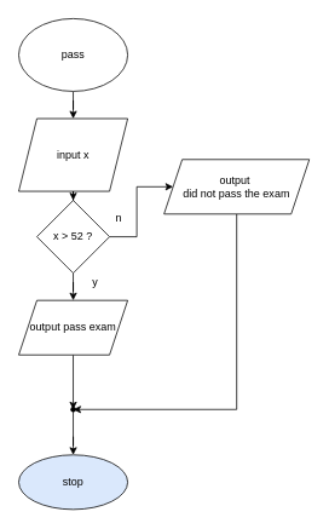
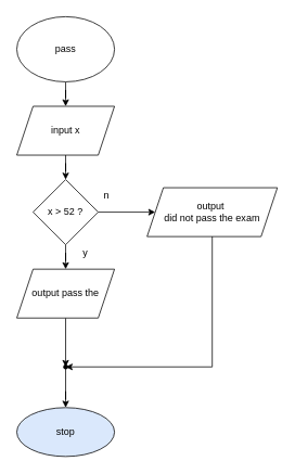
  <mxCell id="0" />
  <mxCell id="1" parent="0" />
  <mxCell id="2" value="" style="edgeStyle=orthogonalEdgeStyle;rounded=0;orthogonalLoop=1;jettySize=auto;html=1;" edge="1" parent="1" source="3" target="5"><mxGeometry relative="1" as="geometry" /></mxCell>
  <mxCell id="3" value="pass" style="ellipse;whiteSpace=wrap;html=1;" vertex="1" parent="1"><mxGeometry x="20" y="20" width="120" height="80" as="geometry" /></mxCell>
  <mxCell id="4" value="" style="edgeStyle=orthogonalEdgeStyle;rounded=0;orthogonalLoop=1;jettySize=auto;html=1;" edge="1" parent="1" source="5" target="8"><mxGeometry relative="1" as="geometry" /></mxCell>
- <mxCell id="5" value="input x" style="shape=parallelogram;perimeter=parallelogramPerimeter;whiteSpace=wrap;html=1;fixedSize=1;" vertex="1" parent="1"><mxGeometry x="20" y="130" width="120" height="80" as="geometry" /></mxCell>
+ <mxCell id="5" value="input x" style="shape=parallelogram;perimeter=parallelogramPerimeter;whiteSpace=wrap;html=1;fixedSize=1;" vertex="1" parent="1"><mxGeometry x="20" y="130" width="120" height="60" as="geometry" /></mxCell>
  <mxCell id="6" value="" style="edgeStyle=orthogonalEdgeStyle;rounded=0;orthogonalLoop=1;jettySize=auto;html=1;" edge="1" parent="1" source="8" target="10"><mxGeometry relative="1" as="geometry" /></mxCell>
  <mxCell id="7" value="" style="edgeStyle=orthogonalEdgeStyle;rounded=0;orthogonalLoop=1;jettySize=auto;html=1;" edge="1" parent="1" source="8" target="13"><mxGeometry relative="1" as="geometry" /></mxCell>
  <mxCell id="8" value="x &amp;gt; 52 ?" style="rhombus;whiteSpace=wrap;html=1;" vertex="1" parent="1"><mxGeometry x="40" y="220" width="80" height="80" as="geometry" /></mxCell>
  <mxCell id="9" value="" style="edgeStyle=orthogonalEdgeStyle;rounded=0;orthogonalLoop=1;jettySize=auto;html=1;" edge="1" parent="1" source="10" target="16"><mxGeometry relative="1" as="geometry" /></mxCell>
- <mxCell id="10" value="output pass exam" style="shape=parallelogram;perimeter=parallelogramPerimeter;whiteSpace=wrap;html=1;fixedSize=1;" vertex="1" parent="1"><mxGeometry x="20" y="330" width="120" height="60" as="geometry" /></mxCell>
+ <mxCell id="10" value="output pass the" style="shape=parallelogram;perimeter=parallelogramPerimeter;whiteSpace=wrap;html=1;fixedSize=1;" vertex="1" parent="1"><mxGeometry x="20" y="330" width="120" height="60" as="geometry" /></mxCell>
  <mxCell id="11" value="y" style="text;html=1;align=center;verticalAlign=middle;resizable=0;points=[];autosize=1;strokeColor=none;fillColor=none;" vertex="1" parent="1"><mxGeometry x="89" y="295" width="30" height="30" as="geometry" /></mxCell>
  <mxCell id="12" style="edgeStyle=orthogonalEdgeStyle;rounded=0;orthogonalLoop=1;jettySize=auto;html=1;exitX=0.5;exitY=1;exitDx=0;exitDy=0;entryX=0.664;entryY=0.425;entryDx=0;entryDy=0;entryPerimeter=0;" edge="1" parent="1" source="13" target="16"><mxGeometry relative="1" as="geometry"><mxPoint x="250" y="470" as="targetPoint" /><Array as="points"><mxPoint x="260" y="450" /></Array></mxGeometry></mxCell>
- <mxCell id="13" value="output&amp;nbsp;&lt;br&gt;did not pass the exam" style="shape=parallelogram;perimeter=parallelogramPerimeter;whiteSpace=wrap;html=1;fixedSize=1;" vertex="1" parent="1"><mxGeometry x="180" y="175" width="160" height="60" as="geometry" /></mxCell>
+ <mxCell id="13" value="output&amp;nbsp;&lt;br&gt;did not pass the exam" style="shape=parallelogram;perimeter=parallelogramPerimeter;whiteSpace=wrap;html=1;fixedSize=1;" vertex="1" parent="1"><mxGeometry x="180" y="230" width="160" height="60" as="geometry" /></mxCell>
  <mxCell id="14" value="n" style="text;html=1;align=center;verticalAlign=middle;resizable=0;points=[];autosize=1;strokeColor=none;fillColor=none;" vertex="1" parent="1"><mxGeometry x="115" y="225" width="30" height="30" as="geometry" /></mxCell>
  <mxCell id="15" value="" style="edgeStyle=orthogonalEdgeStyle;rounded=0;orthogonalLoop=1;jettySize=auto;html=1;" edge="1" parent="1" source="16" target="17"><mxGeometry relative="1" as="geometry" /></mxCell>
  <mxCell id="16" value="" style="shape=waypoint;sketch=0;size=6;pointerEvents=1;points=[];fillColor=default;resizable=0;rotatable=0;perimeter=centerPerimeter;snapToPoint=1;" vertex="1" parent="1"><mxGeometry x="60" y="430" width="40" height="40" as="geometry" /></mxCell>
  <mxCell id="17" value="stop" style="ellipse;whiteSpace=wrap;html=1;sketch=0;fillColor=#dae8fc;" vertex="1" parent="1"><mxGeometry x="20" y="500" width="120" height="60" as="geometry" /></mxCell>
